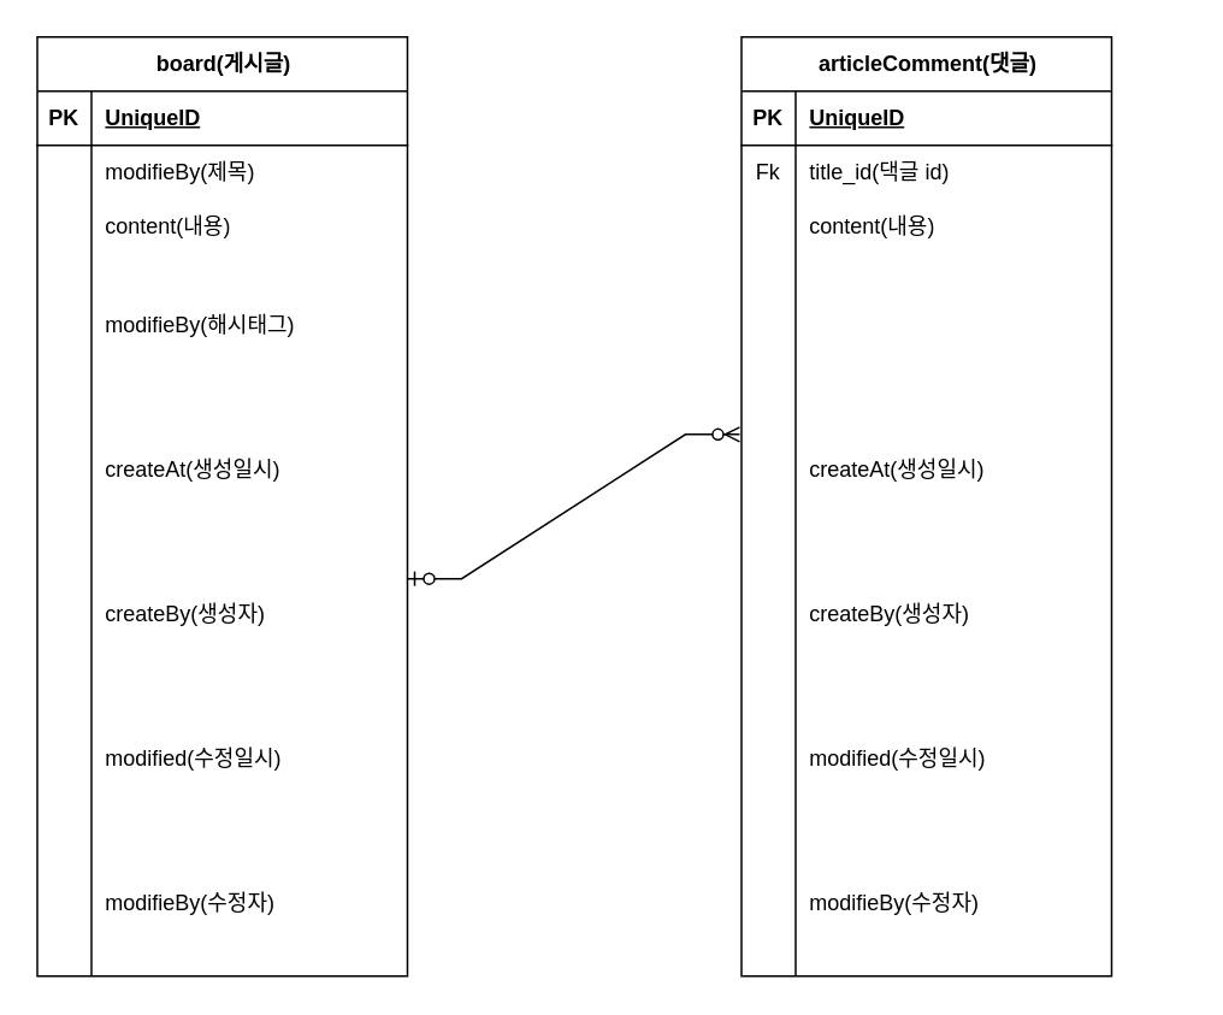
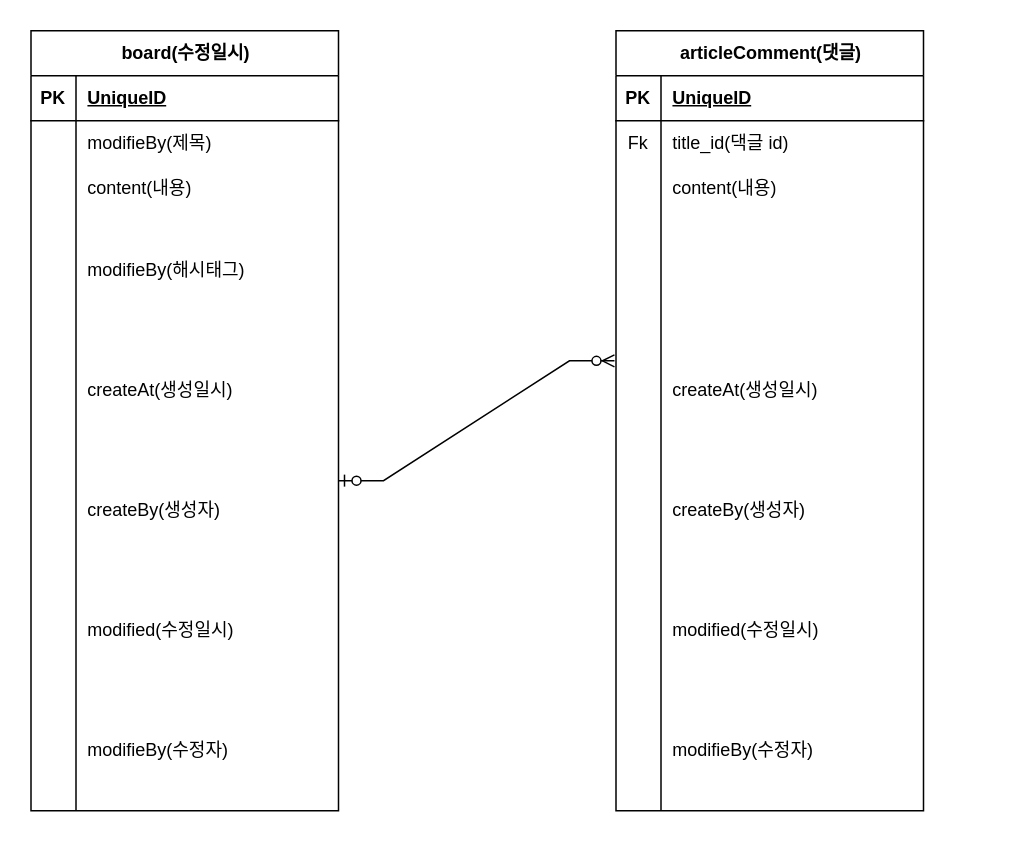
  <mxCell id="0" />
  <mxCell id="1" parent="0" />
  <mxCell id="2" value="" style="shape=partialRectangle;connectable=0;fillColor=none;top=0;left=0;bottom=0;right=0;align=left;spacingLeft=6;overflow=hidden;whiteSpace=wrap;html=1;" vertex="1" parent="1"><mxGeometry x="105" y="220" width="260" height="80" as="geometry"><mxRectangle width="260" height="80" as="alternateBounds" /></mxGeometry></mxCell>
- <mxCell id="3" value="board(게시글)" style="shape=table;startSize=30;container=1;collapsible=1;childLayout=tableLayout;fixedRows=1;rowLines=0;fontStyle=1;align=center;resizeLast=1;html=1;" vertex="1" parent="1"><mxGeometry x="20" y="20" width="205" height="520" as="geometry" /></mxCell>
+ <mxCell id="3" value="board(수정일시)" style="shape=table;startSize=30;container=1;collapsible=1;childLayout=tableLayout;fixedRows=1;rowLines=0;fontStyle=1;align=center;resizeLast=1;html=1;" vertex="1" parent="1"><mxGeometry x="20" y="20" width="205" height="520" as="geometry" /></mxCell>
  <mxCell id="4" value="" style="shape=tableRow;horizontal=0;startSize=0;swimlaneHead=0;swimlaneBody=0;fillColor=none;collapsible=0;dropTarget=0;points=[[0,0.5],[1,0.5]];portConstraint=eastwest;top=0;left=0;right=0;bottom=1;" vertex="1" parent="3"><mxGeometry y="30" width="205" height="30" as="geometry" /></mxCell>
  <mxCell id="5" value="PK" style="shape=partialRectangle;connectable=0;fillColor=none;top=0;left=0;bottom=0;right=0;fontStyle=1;overflow=hidden;whiteSpace=wrap;html=1;" vertex="1" parent="4"><mxGeometry width="30" height="30" as="geometry"><mxRectangle width="30" height="30" as="alternateBounds" /></mxGeometry></mxCell>
  <mxCell id="6" value="UniqueID" style="shape=partialRectangle;connectable=0;fillColor=none;top=0;left=0;bottom=0;right=0;align=left;spacingLeft=6;fontStyle=5;overflow=hidden;whiteSpace=wrap;html=1;" vertex="1" parent="4"><mxGeometry x="30" width="175" height="30" as="geometry"><mxRectangle width="175" height="30" as="alternateBounds" /></mxGeometry></mxCell>
  <mxCell id="7" value="" style="shape=tableRow;horizontal=0;startSize=0;swimlaneHead=0;swimlaneBody=0;fillColor=none;collapsible=0;dropTarget=0;points=[[0,0.5],[1,0.5]];portConstraint=eastwest;top=0;left=0;right=0;bottom=0;" vertex="1" parent="3"><mxGeometry y="60" width="205" height="30" as="geometry" /></mxCell>
  <mxCell id="8" value="" style="shape=partialRectangle;connectable=0;fillColor=none;top=0;left=0;bottom=0;right=0;editable=1;overflow=hidden;whiteSpace=wrap;html=1;" vertex="1" parent="7"><mxGeometry width="30" height="30" as="geometry"><mxRectangle width="30" height="30" as="alternateBounds" /></mxGeometry></mxCell>
  <mxCell id="9" value="modifieBy(제목)&lt;span style=&quot;white-space: pre;&quot;&gt;&#09;&lt;/span&gt;" style="shape=partialRectangle;connectable=0;fillColor=none;top=0;left=0;bottom=0;right=0;align=left;spacingLeft=6;overflow=hidden;whiteSpace=wrap;html=1;" vertex="1" parent="7"><mxGeometry x="30" width="175" height="30" as="geometry"><mxRectangle width="175" height="30" as="alternateBounds" /></mxGeometry></mxCell>
  <mxCell id="10" value="" style="shape=tableRow;horizontal=0;startSize=0;swimlaneHead=0;swimlaneBody=0;fillColor=none;collapsible=0;dropTarget=0;points=[[0,0.5],[1,0.5]];portConstraint=eastwest;top=0;left=0;right=0;bottom=0;" vertex="1" parent="3"><mxGeometry y="90" width="205" height="30" as="geometry" /></mxCell>
  <mxCell id="11" value="" style="shape=partialRectangle;connectable=0;fillColor=none;top=0;left=0;bottom=0;right=0;editable=1;overflow=hidden;whiteSpace=wrap;html=1;" vertex="1" parent="10"><mxGeometry width="30" height="30" as="geometry"><mxRectangle width="30" height="30" as="alternateBounds" /></mxGeometry></mxCell>
  <mxCell id="12" value="content(내용)" style="shape=partialRectangle;connectable=0;fillColor=none;top=0;left=0;bottom=0;right=0;align=left;spacingLeft=6;overflow=hidden;whiteSpace=wrap;html=1;" vertex="1" parent="10"><mxGeometry x="30" width="175" height="30" as="geometry"><mxRectangle width="175" height="30" as="alternateBounds" /></mxGeometry></mxCell>
  <mxCell id="13" value="" style="shape=tableRow;horizontal=0;startSize=0;swimlaneHead=0;swimlaneBody=0;fillColor=none;collapsible=0;dropTarget=0;points=[[0,0.5],[1,0.5]];portConstraint=eastwest;top=0;left=0;right=0;bottom=0;" vertex="1" parent="3"><mxGeometry y="120" width="205" height="80" as="geometry" /></mxCell>
  <mxCell id="14" value="" style="shape=partialRectangle;connectable=0;fillColor=none;top=0;left=0;bottom=0;right=0;editable=1;overflow=hidden;whiteSpace=wrap;html=1;" vertex="1" parent="13"><mxGeometry width="30" height="80" as="geometry"><mxRectangle width="30" height="80" as="alternateBounds" /></mxGeometry></mxCell>
  <mxCell id="15" value="modifieBy(해시태그)" style="shape=partialRectangle;connectable=0;fillColor=none;top=0;left=0;bottom=0;right=0;align=left;spacingLeft=6;overflow=hidden;whiteSpace=wrap;html=1;" vertex="1" parent="13"><mxGeometry x="30" width="175" height="80" as="geometry"><mxRectangle width="175" height="80" as="alternateBounds" /></mxGeometry></mxCell>
  <mxCell id="16" value="" style="shape=tableRow;horizontal=0;startSize=0;swimlaneHead=0;swimlaneBody=0;fillColor=none;collapsible=0;dropTarget=0;points=[[0,0.5],[1,0.5]];portConstraint=eastwest;top=0;left=0;right=0;bottom=0;" vertex="1" parent="3"><mxGeometry y="200" width="205" height="80" as="geometry" /></mxCell>
  <mxCell id="17" value="" style="shape=partialRectangle;connectable=0;fillColor=none;top=0;left=0;bottom=0;right=0;editable=1;overflow=hidden;whiteSpace=wrap;html=1;" vertex="1" parent="16"><mxGeometry width="30" height="80" as="geometry"><mxRectangle width="30" height="80" as="alternateBounds" /></mxGeometry></mxCell>
  <mxCell id="18" value="createAt(생성일시)&lt;span style=&quot;white-space: pre;&quot;&gt;&#09;&lt;/span&gt;&lt;span style=&quot;white-space: pre;&quot;&gt;&#09;&lt;/span&gt;" style="shape=partialRectangle;connectable=0;fillColor=none;top=0;left=0;bottom=0;right=0;align=left;spacingLeft=6;overflow=hidden;whiteSpace=wrap;html=1;" vertex="1" parent="16"><mxGeometry x="30" width="175" height="80" as="geometry"><mxRectangle width="175" height="80" as="alternateBounds" /></mxGeometry></mxCell>
  <mxCell id="19" value="" style="shape=tableRow;horizontal=0;startSize=0;swimlaneHead=0;swimlaneBody=0;fillColor=none;collapsible=0;dropTarget=0;points=[[0,0.5],[1,0.5]];portConstraint=eastwest;top=0;left=0;right=0;bottom=0;" vertex="1" parent="3"><mxGeometry y="280" width="205" height="80" as="geometry" /></mxCell>
  <mxCell id="20" value="" style="shape=partialRectangle;connectable=0;fillColor=none;top=0;left=0;bottom=0;right=0;editable=1;overflow=hidden;whiteSpace=wrap;html=1;" vertex="1" parent="19"><mxGeometry width="30" height="80" as="geometry"><mxRectangle width="30" height="80" as="alternateBounds" /></mxGeometry></mxCell>
  <mxCell id="21" value="createBy(생성자)" style="shape=partialRectangle;connectable=0;fillColor=none;top=0;left=0;bottom=0;right=0;align=left;spacingLeft=6;overflow=hidden;whiteSpace=wrap;html=1;" vertex="1" parent="19"><mxGeometry x="30" width="175" height="80" as="geometry"><mxRectangle width="175" height="80" as="alternateBounds" /></mxGeometry></mxCell>
  <mxCell id="22" value="" style="shape=tableRow;horizontal=0;startSize=0;swimlaneHead=0;swimlaneBody=0;fillColor=none;collapsible=0;dropTarget=0;points=[[0,0.5],[1,0.5]];portConstraint=eastwest;top=0;left=0;right=0;bottom=0;" vertex="1" parent="3"><mxGeometry y="360" width="205" height="80" as="geometry" /></mxCell>
  <mxCell id="23" value="" style="shape=partialRectangle;connectable=0;fillColor=none;top=0;left=0;bottom=0;right=0;editable=1;overflow=hidden;whiteSpace=wrap;html=1;" vertex="1" parent="22"><mxGeometry width="30" height="80" as="geometry"><mxRectangle width="30" height="80" as="alternateBounds" /></mxGeometry></mxCell>
  <mxCell id="24" value="modified(수정일시)" style="shape=partialRectangle;connectable=0;fillColor=none;top=0;left=0;bottom=0;right=0;align=left;spacingLeft=6;overflow=hidden;whiteSpace=wrap;html=1;" vertex="1" parent="22"><mxGeometry x="30" width="175" height="80" as="geometry"><mxRectangle width="175" height="80" as="alternateBounds" /></mxGeometry></mxCell>
  <mxCell id="25" value="" style="shape=tableRow;horizontal=0;startSize=0;swimlaneHead=0;swimlaneBody=0;fillColor=none;collapsible=0;dropTarget=0;points=[[0,0.5],[1,0.5]];portConstraint=eastwest;top=0;left=0;right=0;bottom=0;" vertex="1" parent="3"><mxGeometry y="440" width="205" height="80" as="geometry" /></mxCell>
  <mxCell id="26" value="" style="shape=partialRectangle;connectable=0;fillColor=none;top=0;left=0;bottom=0;right=0;editable=1;overflow=hidden;whiteSpace=wrap;html=1;" vertex="1" parent="25"><mxGeometry width="30" height="80" as="geometry"><mxRectangle width="30" height="80" as="alternateBounds" /></mxGeometry></mxCell>
  <mxCell id="27" value="modifieBy(수정자)" style="shape=partialRectangle;connectable=0;fillColor=none;top=0;left=0;bottom=0;right=0;align=left;spacingLeft=6;overflow=hidden;whiteSpace=wrap;html=1;" vertex="1" parent="25"><mxGeometry x="30" width="175" height="80" as="geometry"><mxRectangle width="175" height="80" as="alternateBounds" /></mxGeometry></mxCell>
  <mxCell id="28" value="" style="shape=partialRectangle;connectable=0;fillColor=none;top=0;left=0;bottom=0;right=0;align=left;spacingLeft=6;overflow=hidden;whiteSpace=wrap;html=1;" vertex="1" parent="1"><mxGeometry x="395" y="210" width="260" height="80" as="geometry"><mxRectangle width="260" height="80" as="alternateBounds" /></mxGeometry></mxCell>
  <mxCell id="29" value="articleComment(댓글)" style="shape=table;startSize=30;container=1;collapsible=1;childLayout=tableLayout;fixedRows=1;rowLines=0;fontStyle=1;align=center;resizeLast=1;html=1;" vertex="1" parent="1"><mxGeometry x="410" y="20" width="205" height="520" as="geometry" /></mxCell>
  <mxCell id="30" value="" style="shape=tableRow;horizontal=0;startSize=0;swimlaneHead=0;swimlaneBody=0;fillColor=none;collapsible=0;dropTarget=0;points=[[0,0.5],[1,0.5]];portConstraint=eastwest;top=0;left=0;right=0;bottom=1;" vertex="1" parent="29"><mxGeometry y="30" width="205" height="30" as="geometry" /></mxCell>
  <mxCell id="31" value="PK" style="shape=partialRectangle;connectable=0;fillColor=none;top=0;left=0;bottom=0;right=0;fontStyle=1;overflow=hidden;whiteSpace=wrap;html=1;" vertex="1" parent="30"><mxGeometry width="30" height="30" as="geometry"><mxRectangle width="30" height="30" as="alternateBounds" /></mxGeometry></mxCell>
  <mxCell id="32" value="UniqueID" style="shape=partialRectangle;connectable=0;fillColor=none;top=0;left=0;bottom=0;right=0;align=left;spacingLeft=6;fontStyle=5;overflow=hidden;whiteSpace=wrap;html=1;" vertex="1" parent="30"><mxGeometry x="30" width="175" height="30" as="geometry"><mxRectangle width="175" height="30" as="alternateBounds" /></mxGeometry></mxCell>
  <mxCell id="33" value="" style="shape=tableRow;horizontal=0;startSize=0;swimlaneHead=0;swimlaneBody=0;fillColor=none;collapsible=0;dropTarget=0;points=[[0,0.5],[1,0.5]];portConstraint=eastwest;top=0;left=0;right=0;bottom=0;" vertex="1" parent="29"><mxGeometry y="60" width="205" height="30" as="geometry" /></mxCell>
  <mxCell id="34" value="Fk" style="shape=partialRectangle;connectable=0;fillColor=none;top=0;left=0;bottom=0;right=0;editable=1;overflow=hidden;whiteSpace=wrap;html=1;" vertex="1" parent="33"><mxGeometry width="30" height="30" as="geometry"><mxRectangle width="30" height="30" as="alternateBounds" /></mxGeometry></mxCell>
  <mxCell id="35" value="title_id(댁글 id)" style="shape=partialRectangle;connectable=0;fillColor=none;top=0;left=0;bottom=0;right=0;align=left;spacingLeft=6;overflow=hidden;whiteSpace=wrap;html=1;" vertex="1" parent="33"><mxGeometry x="30" width="175" height="30" as="geometry"><mxRectangle width="175" height="30" as="alternateBounds" /></mxGeometry></mxCell>
  <mxCell id="36" value="" style="shape=tableRow;horizontal=0;startSize=0;swimlaneHead=0;swimlaneBody=0;fillColor=none;collapsible=0;dropTarget=0;points=[[0,0.5],[1,0.5]];portConstraint=eastwest;top=0;left=0;right=0;bottom=0;" vertex="1" parent="29"><mxGeometry y="90" width="205" height="30" as="geometry" /></mxCell>
  <mxCell id="37" value="" style="shape=partialRectangle;connectable=0;fillColor=none;top=0;left=0;bottom=0;right=0;editable=1;overflow=hidden;whiteSpace=wrap;html=1;" vertex="1" parent="36"><mxGeometry width="30" height="30" as="geometry"><mxRectangle width="30" height="30" as="alternateBounds" /></mxGeometry></mxCell>
  <mxCell id="38" value="content(내용)" style="shape=partialRectangle;connectable=0;fillColor=none;top=0;left=0;bottom=0;right=0;align=left;spacingLeft=6;overflow=hidden;whiteSpace=wrap;html=1;" vertex="1" parent="36"><mxGeometry x="30" width="175" height="30" as="geometry"><mxRectangle width="175" height="30" as="alternateBounds" /></mxGeometry></mxCell>
  <mxCell id="39" value="" style="shape=tableRow;horizontal=0;startSize=0;swimlaneHead=0;swimlaneBody=0;fillColor=none;collapsible=0;dropTarget=0;points=[[0,0.5],[1,0.5]];portConstraint=eastwest;top=0;left=0;right=0;bottom=0;" vertex="1" parent="29"><mxGeometry y="120" width="205" height="80" as="geometry" /></mxCell>
  <mxCell id="40" value="" style="shape=partialRectangle;connectable=0;fillColor=none;top=0;left=0;bottom=0;right=0;editable=1;overflow=hidden;whiteSpace=wrap;html=1;" vertex="1" parent="39"><mxGeometry width="30" height="80" as="geometry"><mxRectangle width="30" height="80" as="alternateBounds" /></mxGeometry></mxCell>
  <mxCell id="41" value="" style="shape=partialRectangle;connectable=0;fillColor=none;top=0;left=0;bottom=0;right=0;align=left;spacingLeft=6;overflow=hidden;whiteSpace=wrap;html=1;" vertex="1" parent="39"><mxGeometry x="30" width="175" height="80" as="geometry"><mxRectangle width="175" height="80" as="alternateBounds" /></mxGeometry></mxCell>
  <mxCell id="42" value="" style="shape=tableRow;horizontal=0;startSize=0;swimlaneHead=0;swimlaneBody=0;fillColor=none;collapsible=0;dropTarget=0;points=[[0,0.5],[1,0.5]];portConstraint=eastwest;top=0;left=0;right=0;bottom=0;" vertex="1" parent="29"><mxGeometry y="200" width="205" height="80" as="geometry" /></mxCell>
  <mxCell id="43" value="" style="shape=partialRectangle;connectable=0;fillColor=none;top=0;left=0;bottom=0;right=0;editable=1;overflow=hidden;whiteSpace=wrap;html=1;" vertex="1" parent="42"><mxGeometry width="30" height="80" as="geometry"><mxRectangle width="30" height="80" as="alternateBounds" /></mxGeometry></mxCell>
  <mxCell id="44" value="createAt(생성일시)&lt;span style=&quot;white-space: pre;&quot;&gt;&#09;&lt;/span&gt;&lt;span style=&quot;white-space: pre;&quot;&gt;&#09;&lt;/span&gt;" style="shape=partialRectangle;connectable=0;fillColor=none;top=0;left=0;bottom=0;right=0;align=left;spacingLeft=6;overflow=hidden;whiteSpace=wrap;html=1;" vertex="1" parent="42"><mxGeometry x="30" width="175" height="80" as="geometry"><mxRectangle width="175" height="80" as="alternateBounds" /></mxGeometry></mxCell>
  <mxCell id="45" value="" style="shape=tableRow;horizontal=0;startSize=0;swimlaneHead=0;swimlaneBody=0;fillColor=none;collapsible=0;dropTarget=0;points=[[0,0.5],[1,0.5]];portConstraint=eastwest;top=0;left=0;right=0;bottom=0;" vertex="1" parent="29"><mxGeometry y="280" width="205" height="80" as="geometry" /></mxCell>
  <mxCell id="46" value="" style="shape=partialRectangle;connectable=0;fillColor=none;top=0;left=0;bottom=0;right=0;editable=1;overflow=hidden;whiteSpace=wrap;html=1;" vertex="1" parent="45"><mxGeometry width="30" height="80" as="geometry"><mxRectangle width="30" height="80" as="alternateBounds" /></mxGeometry></mxCell>
  <mxCell id="47" value="createBy(생성자)" style="shape=partialRectangle;connectable=0;fillColor=none;top=0;left=0;bottom=0;right=0;align=left;spacingLeft=6;overflow=hidden;whiteSpace=wrap;html=1;" vertex="1" parent="45"><mxGeometry x="30" width="175" height="80" as="geometry"><mxRectangle width="175" height="80" as="alternateBounds" /></mxGeometry></mxCell>
  <mxCell id="48" value="" style="shape=tableRow;horizontal=0;startSize=0;swimlaneHead=0;swimlaneBody=0;fillColor=none;collapsible=0;dropTarget=0;points=[[0,0.5],[1,0.5]];portConstraint=eastwest;top=0;left=0;right=0;bottom=0;" vertex="1" parent="29"><mxGeometry y="360" width="205" height="80" as="geometry" /></mxCell>
  <mxCell id="49" value="" style="shape=partialRectangle;connectable=0;fillColor=none;top=0;left=0;bottom=0;right=0;editable=1;overflow=hidden;whiteSpace=wrap;html=1;" vertex="1" parent="48"><mxGeometry width="30" height="80" as="geometry"><mxRectangle width="30" height="80" as="alternateBounds" /></mxGeometry></mxCell>
  <mxCell id="50" value="modified(수정일시)" style="shape=partialRectangle;connectable=0;fillColor=none;top=0;left=0;bottom=0;right=0;align=left;spacingLeft=6;overflow=hidden;whiteSpace=wrap;html=1;" vertex="1" parent="48"><mxGeometry x="30" width="175" height="80" as="geometry"><mxRectangle width="175" height="80" as="alternateBounds" /></mxGeometry></mxCell>
  <mxCell id="51" value="" style="shape=tableRow;horizontal=0;startSize=0;swimlaneHead=0;swimlaneBody=0;fillColor=none;collapsible=0;dropTarget=0;points=[[0,0.5],[1,0.5]];portConstraint=eastwest;top=0;left=0;right=0;bottom=0;" vertex="1" parent="29"><mxGeometry y="440" width="205" height="80" as="geometry" /></mxCell>
  <mxCell id="52" value="" style="shape=partialRectangle;connectable=0;fillColor=none;top=0;left=0;bottom=0;right=0;editable=1;overflow=hidden;whiteSpace=wrap;html=1;" vertex="1" parent="51"><mxGeometry width="30" height="80" as="geometry"><mxRectangle width="30" height="80" as="alternateBounds" /></mxGeometry></mxCell>
  <mxCell id="53" value="modifieBy(수정자)" style="shape=partialRectangle;connectable=0;fillColor=none;top=0;left=0;bottom=0;right=0;align=left;spacingLeft=6;overflow=hidden;whiteSpace=wrap;html=1;" vertex="1" parent="51"><mxGeometry x="30" width="175" height="80" as="geometry"><mxRectangle width="175" height="80" as="alternateBounds" /></mxGeometry></mxCell>
  <mxCell id="54" value="" style="edgeStyle=entityRelationEdgeStyle;fontSize=12;html=1;endArrow=ERzeroToMany;startArrow=ERzeroToOne;rounded=0;exitX=1.005;exitY=0.248;exitDx=0;exitDy=0;exitPerimeter=0;" edge="1" parent="1"><mxGeometry width="100" height="100" relative="1" as="geometry"><mxPoint x="224.995" y="319.92" as="sourcePoint" /><mxPoint x="408.97" y="240.08" as="targetPoint" /></mxGeometry></mxCell>
